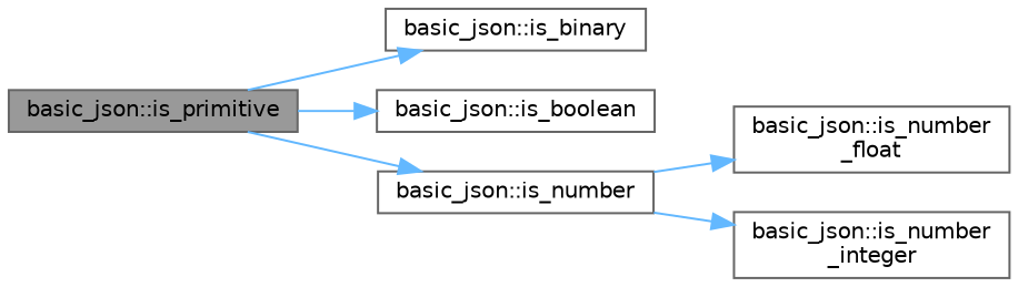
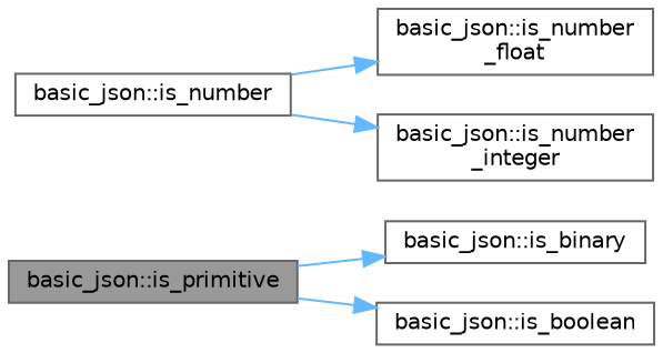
  digraph {
    rankdir=LR
    node [color=grey40 fillcolor=white fontname=Helvetica fontsize=10 shape=box style=filled]
    edge [color=steelblue1 fontname=Helvetica fontsize=10 labelfontname=Helvetica labelfontsize=10 style=solid]
    n1 [color=gray40 fillcolor=grey60 fontcolor=black height=0.2 label="basic_json::is_primitive" width=0.4]
    n2 [height=0.2 label="basic_json::is_binary" width=0.4]
    n3 [height=0.2 label="basic_json::is_boolean" width=0.4]
    n4 [height=0.2 label="basic_json::is_number" width=0.4]
    n5 [height=0.2 label="basic_json::is_number\l_float" width=0.4]
    n6 [height=0.2 label="basic_json::is_number\l_integer" width=0.4]
    n1 -> n2
    n1 -> n3
-   n1 -> n4
    n4 -> n5
    n4 -> n6
  }
